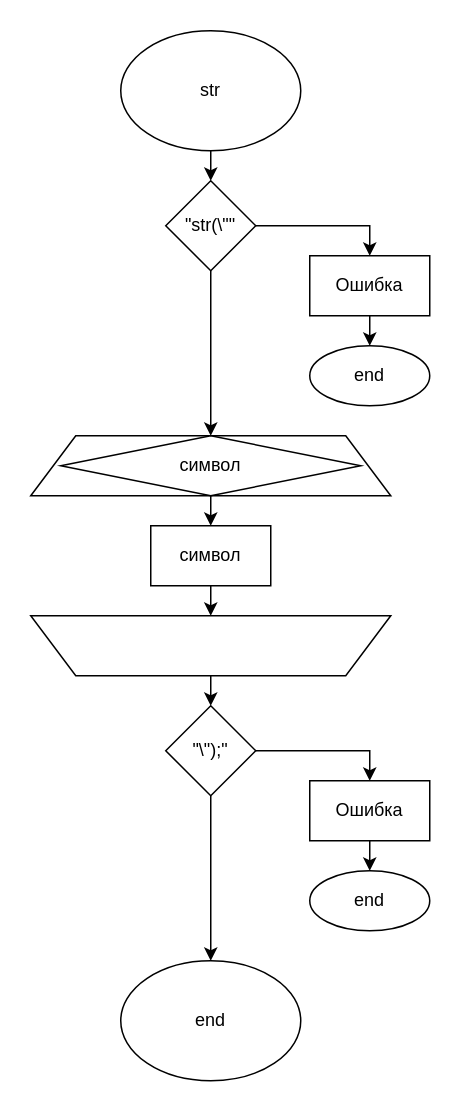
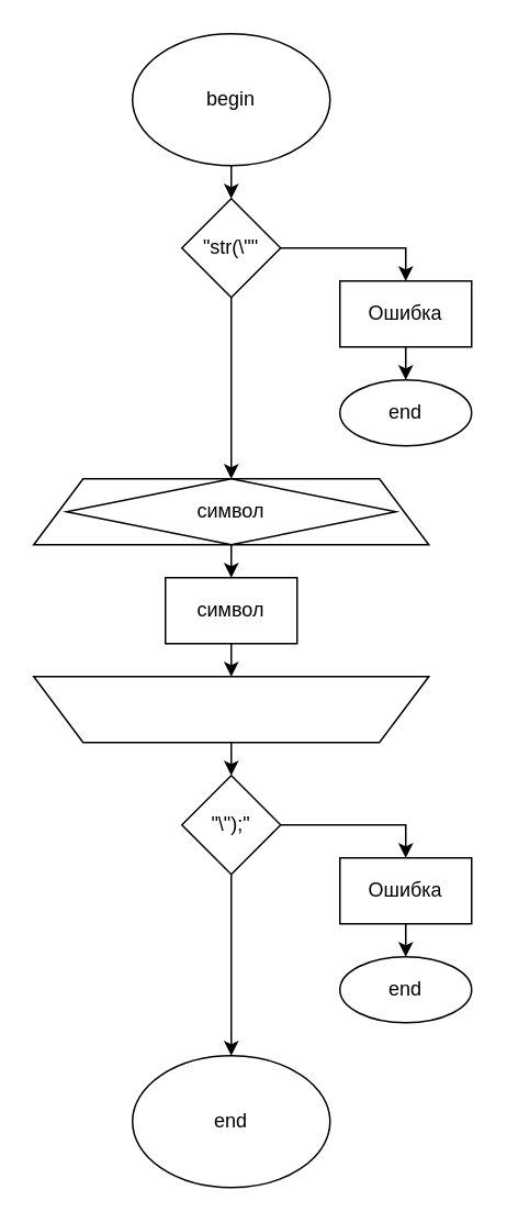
  <mxCell id="0" />
  <mxCell id="1" parent="0" />
  <mxCell id="2" style="edgeStyle=orthogonalEdgeStyle;rounded=0;orthogonalLoop=1;jettySize=auto;html=1;exitX=0.5;exitY=1;exitDx=0;exitDy=0;entryX=0.5;entryY=0;entryDx=0;entryDy=0;" edge="1" parent="1" source="3" target="9"><mxGeometry relative="1" as="geometry" /></mxCell>
- <mxCell id="3" value="str" style="ellipse;whiteSpace=wrap;html=1;" vertex="1" parent="1"><mxGeometry x="80" y="20" width="120" height="80" as="geometry" /></mxCell>
+ <mxCell id="3" value="begin" style="ellipse;whiteSpace=wrap;html=1;" vertex="1" parent="1"><mxGeometry x="80" y="20" width="120" height="80" as="geometry" /></mxCell>
  <mxCell id="4" style="edgeStyle=orthogonalEdgeStyle;rounded=0;orthogonalLoop=1;jettySize=auto;html=1;exitX=0.5;exitY=1;exitDx=0;exitDy=0;entryX=0.5;entryY=0;entryDx=0;entryDy=0;" edge="1" parent="1" source="5" target="6"><mxGeometry relative="1" as="geometry" /></mxCell>
  <mxCell id="5" value="Ошибка" style="rounded=0;whiteSpace=wrap;html=1;" vertex="1" parent="1"><mxGeometry x="206" y="170" width="80" height="40" as="geometry" /></mxCell>
  <mxCell id="6" value="end" style="ellipse;whiteSpace=wrap;html=1;" vertex="1" parent="1"><mxGeometry x="206" y="230" width="80" height="40" as="geometry" /></mxCell>
  <mxCell id="7" style="edgeStyle=orthogonalEdgeStyle;rounded=0;orthogonalLoop=1;jettySize=auto;html=1;exitX=1;exitY=0.5;exitDx=0;exitDy=0;entryX=0.5;entryY=0;entryDx=0;entryDy=0;" edge="1" parent="1" source="9" target="5"><mxGeometry relative="1" as="geometry" /></mxCell>
  <mxCell id="8" style="edgeStyle=orthogonalEdgeStyle;rounded=0;orthogonalLoop=1;jettySize=auto;html=1;exitX=0.5;exitY=1;exitDx=0;exitDy=0;entryX=0.5;entryY=0;entryDx=0;entryDy=0;" edge="1" parent="1" source="9" target="16"><mxGeometry relative="1" as="geometry" /></mxCell>
  <mxCell id="9" value="&quot;str(\&quot;&quot;" style="rhombus;whiteSpace=wrap;html=1;" vertex="1" parent="1"><mxGeometry x="110" y="120" width="60" height="60" as="geometry" /></mxCell>
  <mxCell id="10" style="edgeStyle=orthogonalEdgeStyle;rounded=0;orthogonalLoop=1;jettySize=auto;html=1;exitX=0.5;exitY=1;exitDx=0;exitDy=0;entryX=0.5;entryY=1;entryDx=0;entryDy=0;" edge="1" parent="1" source="11" target="15"><mxGeometry relative="1" as="geometry" /></mxCell>
  <mxCell id="11" value="символ" style="rounded=0;whiteSpace=wrap;html=1;" vertex="1" parent="1"><mxGeometry x="100" y="350" width="80" height="40" as="geometry" /></mxCell>
  <mxCell id="12" style="edgeStyle=orthogonalEdgeStyle;rounded=0;orthogonalLoop=1;jettySize=auto;html=1;exitX=0.5;exitY=1;exitDx=0;exitDy=0;entryX=0.5;entryY=0;entryDx=0;entryDy=0;" edge="1" parent="1" source="13" target="11"><mxGeometry relative="1" as="geometry" /></mxCell>
  <mxCell id="13" value="" style="shape=trapezoid;perimeter=trapezoidPerimeter;whiteSpace=wrap;html=1;fixedSize=1;size=30;" vertex="1" parent="1"><mxGeometry x="20" y="290" width="240" height="40" as="geometry" /></mxCell>
  <mxCell id="14" style="edgeStyle=orthogonalEdgeStyle;rounded=0;orthogonalLoop=1;jettySize=auto;html=1;exitX=0.5;exitY=0;exitDx=0;exitDy=0;entryX=0.5;entryY=0;entryDx=0;entryDy=0;" edge="1" parent="1" source="15" target="22"><mxGeometry relative="1" as="geometry" /></mxCell>
  <mxCell id="15" value="" style="shape=trapezoid;perimeter=trapezoidPerimeter;whiteSpace=wrap;html=1;fixedSize=1;size=30;rotation=-180;" vertex="1" parent="1"><mxGeometry x="20" y="410" width="240" height="40" as="geometry" /></mxCell>
  <mxCell id="16" value="символ" style="rhombus;whiteSpace=wrap;html=1;" vertex="1" parent="1"><mxGeometry x="40" y="290" width="200" height="40" as="geometry" /></mxCell>
  <mxCell id="17" style="edgeStyle=orthogonalEdgeStyle;rounded=0;orthogonalLoop=1;jettySize=auto;html=1;exitX=0.5;exitY=1;exitDx=0;exitDy=0;entryX=0.5;entryY=0;entryDx=0;entryDy=0;" edge="1" parent="1" source="18" target="19"><mxGeometry relative="1" as="geometry" /></mxCell>
  <mxCell id="18" value="Ошибка" style="rounded=0;whiteSpace=wrap;html=1;" vertex="1" parent="1"><mxGeometry x="206" y="520" width="80" height="40" as="geometry" /></mxCell>
  <mxCell id="19" value="end" style="ellipse;whiteSpace=wrap;html=1;" vertex="1" parent="1"><mxGeometry x="206" y="580" width="80" height="40" as="geometry" /></mxCell>
  <mxCell id="20" style="edgeStyle=orthogonalEdgeStyle;rounded=0;orthogonalLoop=1;jettySize=auto;html=1;exitX=1;exitY=0.5;exitDx=0;exitDy=0;entryX=0.5;entryY=0;entryDx=0;entryDy=0;" edge="1" parent="1" source="22" target="18"><mxGeometry relative="1" as="geometry" /></mxCell>
  <mxCell id="21" style="edgeStyle=orthogonalEdgeStyle;rounded=0;orthogonalLoop=1;jettySize=auto;html=1;exitX=0.5;exitY=1;exitDx=0;exitDy=0;entryX=0.5;entryY=0;entryDx=0;entryDy=0;" edge="1" parent="1" source="22" target="23"><mxGeometry relative="1" as="geometry" /></mxCell>
  <mxCell id="22" value="&quot;\&quot;);&quot;" style="rhombus;whiteSpace=wrap;html=1;" vertex="1" parent="1"><mxGeometry x="110" y="470" width="60" height="60" as="geometry" /></mxCell>
  <mxCell id="23" value="end" style="ellipse;whiteSpace=wrap;html=1;" vertex="1" parent="1"><mxGeometry x="80" y="640" width="120" height="80" as="geometry" /></mxCell>
